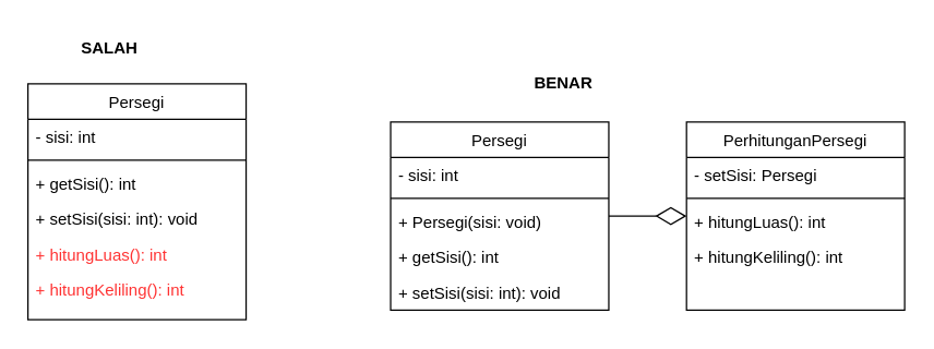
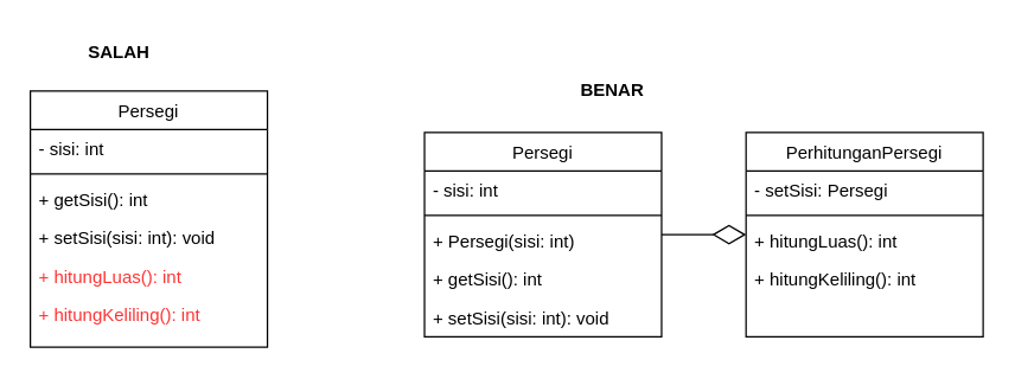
  <mxCell id="0" />
  <mxCell id="1" parent="0" />
  <mxCell id="2" value="Persegi" style="swimlane;fontStyle=0;align=center;verticalAlign=top;childLayout=stackLayout;horizontal=1;startSize=26;horizontalStack=0;resizeParent=1;resizeLast=0;collapsible=1;marginBottom=0;rounded=0;shadow=0;strokeWidth=1;" parent="1" vertex="1"><mxGeometry x="20" y="61" width="160" height="173" as="geometry"><mxRectangle x="130" y="380" width="160" height="26" as="alternateBounds" /></mxGeometry></mxCell>
  <mxCell id="3" value="- sisi: int" style="text;align=left;verticalAlign=top;spacingLeft=4;spacingRight=4;overflow=hidden;rotatable=0;points=[[0,0.5],[1,0.5]];portConstraint=eastwest;rounded=0;shadow=0;html=0;" parent="2" vertex="1"><mxGeometry y="26" width="160" height="26" as="geometry" /></mxCell>
  <mxCell id="4" value="" style="line;html=1;strokeWidth=1;align=left;verticalAlign=middle;spacingTop=-1;spacingLeft=3;spacingRight=3;rotatable=0;labelPosition=right;points=[];portConstraint=eastwest;" parent="2" vertex="1"><mxGeometry y="52" width="160" height="8" as="geometry" /></mxCell>
  <mxCell id="5" value="+ getSisi(): int" style="text;align=left;verticalAlign=top;spacingLeft=4;spacingRight=4;overflow=hidden;rotatable=0;points=[[0,0.5],[1,0.5]];portConstraint=eastwest;" parent="2" vertex="1"><mxGeometry y="60" width="160" height="26" as="geometry" /></mxCell>
  <mxCell id="6" value="+ setSisi(sisi: int): void" style="text;align=left;verticalAlign=top;spacingLeft=4;spacingRight=4;overflow=hidden;rotatable=0;points=[[0,0.5],[1,0.5]];portConstraint=eastwest;" vertex="1" parent="2"><mxGeometry y="86" width="160" height="26" as="geometry" /></mxCell>
  <mxCell id="7" value="+ hitungLuas(): int" style="text;align=left;verticalAlign=top;spacingLeft=4;spacingRight=4;overflow=hidden;rotatable=0;points=[[0,0.5],[1,0.5]];portConstraint=eastwest;fontColor=#FF3333;" vertex="1" parent="2"><mxGeometry y="112" width="160" height="26" as="geometry" /></mxCell>
  <mxCell id="8" value="+ hitungKeliling(): int" style="text;align=left;verticalAlign=top;spacingLeft=4;spacingRight=4;overflow=hidden;rotatable=0;points=[[0,0.5],[1,0.5]];portConstraint=eastwest;fontColor=#FF3333;" vertex="1" parent="2"><mxGeometry y="138" width="160" height="26" as="geometry" /></mxCell>
  <mxCell id="9" value="SALAH" style="text;html=1;strokeColor=none;fillColor=none;align=center;verticalAlign=middle;whiteSpace=wrap;rounded=0;fontColor=#000000;fontStyle=1" vertex="1" parent="1"><mxGeometry x="50" y="20" width="60" height="30" as="geometry" /></mxCell>
  <mxCell id="10" value="Persegi" style="swimlane;fontStyle=0;align=center;verticalAlign=top;childLayout=stackLayout;horizontal=1;startSize=26;horizontalStack=0;resizeParent=1;resizeLast=0;collapsible=1;marginBottom=0;rounded=0;shadow=0;strokeWidth=1;" vertex="1" parent="1"><mxGeometry x="286" y="89" width="160" height="138" as="geometry"><mxRectangle x="130" y="380" width="160" height="26" as="alternateBounds" /></mxGeometry></mxCell>
  <mxCell id="11" value="- sisi: int" style="text;align=left;verticalAlign=top;spacingLeft=4;spacingRight=4;overflow=hidden;rotatable=0;points=[[0,0.5],[1,0.5]];portConstraint=eastwest;rounded=0;shadow=0;html=0;" vertex="1" parent="10"><mxGeometry y="26" width="160" height="26" as="geometry" /></mxCell>
  <mxCell id="12" value="" style="line;html=1;strokeWidth=1;align=left;verticalAlign=middle;spacingTop=-1;spacingLeft=3;spacingRight=3;rotatable=0;labelPosition=right;points=[];portConstraint=eastwest;" vertex="1" parent="10"><mxGeometry y="52" width="160" height="8" as="geometry" /></mxCell>
- <mxCell id="13" value="+ Persegi(sisi: void)" style="text;align=left;verticalAlign=top;spacingLeft=4;spacingRight=4;overflow=hidden;rotatable=0;points=[[0,0.5],[1,0.5]];portConstraint=eastwest;" vertex="1" parent="10"><mxGeometry y="60" width="160" height="26" as="geometry" /></mxCell>
+ <mxCell id="13" value="+ Persegi(sisi: int)" style="text;align=left;verticalAlign=top;spacingLeft=4;spacingRight=4;overflow=hidden;rotatable=0;points=[[0,0.5],[1,0.5]];portConstraint=eastwest;" vertex="1" parent="10"><mxGeometry y="60" width="160" height="26" as="geometry" /></mxCell>
  <mxCell id="14" value="+ getSisi(): int" style="text;align=left;verticalAlign=top;spacingLeft=4;spacingRight=4;overflow=hidden;rotatable=0;points=[[0,0.5],[1,0.5]];portConstraint=eastwest;" vertex="1" parent="10"><mxGeometry y="86" width="160" height="26" as="geometry" /></mxCell>
  <mxCell id="15" value="+ setSisi(sisi: int): void" style="text;align=left;verticalAlign=top;spacingLeft=4;spacingRight=4;overflow=hidden;rotatable=0;points=[[0,0.5],[1,0.5]];portConstraint=eastwest;" vertex="1" parent="10"><mxGeometry y="112" width="160" height="26" as="geometry" /></mxCell>
  <mxCell id="16" value="BENAR" style="text;html=1;strokeColor=none;fillColor=none;align=center;verticalAlign=middle;whiteSpace=wrap;rounded=0;fontColor=#000000;fontStyle=1" vertex="1" parent="1"><mxGeometry x="383" y="46" width="60" height="30" as="geometry" /></mxCell>
  <mxCell id="17" value="PerhitunganPersegi" style="swimlane;fontStyle=0;align=center;verticalAlign=top;childLayout=stackLayout;horizontal=1;startSize=26;horizontalStack=0;resizeParent=1;resizeLast=0;collapsible=1;marginBottom=0;rounded=0;shadow=0;strokeWidth=1;" vertex="1" parent="1"><mxGeometry x="503" y="89" width="160" height="138" as="geometry"><mxRectangle x="130" y="380" width="160" height="26" as="alternateBounds" /></mxGeometry></mxCell>
  <mxCell id="18" value="- setSisi: Persegi" style="text;align=left;verticalAlign=top;spacingLeft=4;spacingRight=4;overflow=hidden;rotatable=0;points=[[0,0.5],[1,0.5]];portConstraint=eastwest;rounded=0;shadow=0;html=0;" vertex="1" parent="17"><mxGeometry y="26" width="160" height="26" as="geometry" /></mxCell>
  <mxCell id="19" value="" style="line;html=1;strokeWidth=1;align=left;verticalAlign=middle;spacingTop=-1;spacingLeft=3;spacingRight=3;rotatable=0;labelPosition=right;points=[];portConstraint=eastwest;" vertex="1" parent="17"><mxGeometry y="52" width="160" height="8" as="geometry" /></mxCell>
  <mxCell id="20" value="+ hitungLuas(): int" style="text;align=left;verticalAlign=top;spacingLeft=4;spacingRight=4;overflow=hidden;rotatable=0;points=[[0,0.5],[1,0.5]];portConstraint=eastwest;fontColor=#000000;" vertex="1" parent="17"><mxGeometry y="60" width="160" height="26" as="geometry" /></mxCell>
  <mxCell id="21" value="+ hitungKeliling(): int" style="text;align=left;verticalAlign=top;spacingLeft=4;spacingRight=4;overflow=hidden;rotatable=0;points=[[0,0.5],[1,0.5]];portConstraint=eastwest;fontColor=#000000;" vertex="1" parent="17"><mxGeometry y="86" width="160" height="26" as="geometry" /></mxCell>
  <mxCell id="22" style="edgeStyle=orthogonalEdgeStyle;rounded=0;orthogonalLoop=1;jettySize=auto;html=1;fontColor=#000000;endArrow=diamondThin;endFill=0;endSize=20;" edge="1" parent="1" source="10" target="17"><mxGeometry relative="1" as="geometry" /></mxCell>
